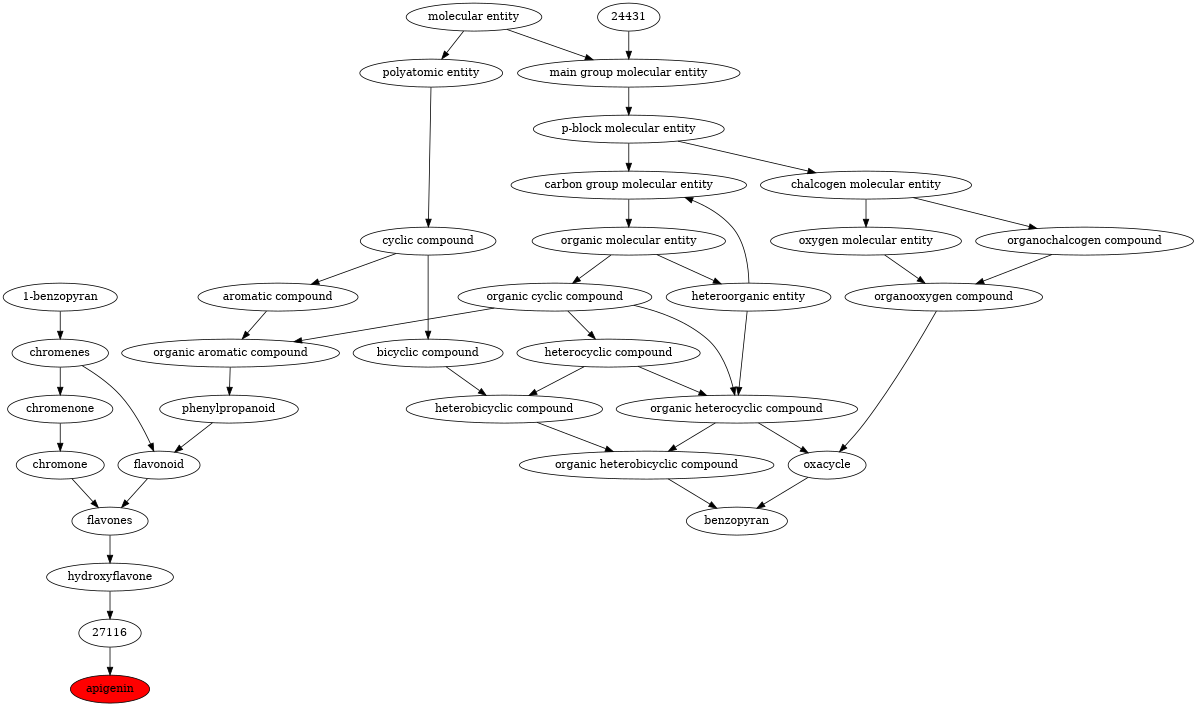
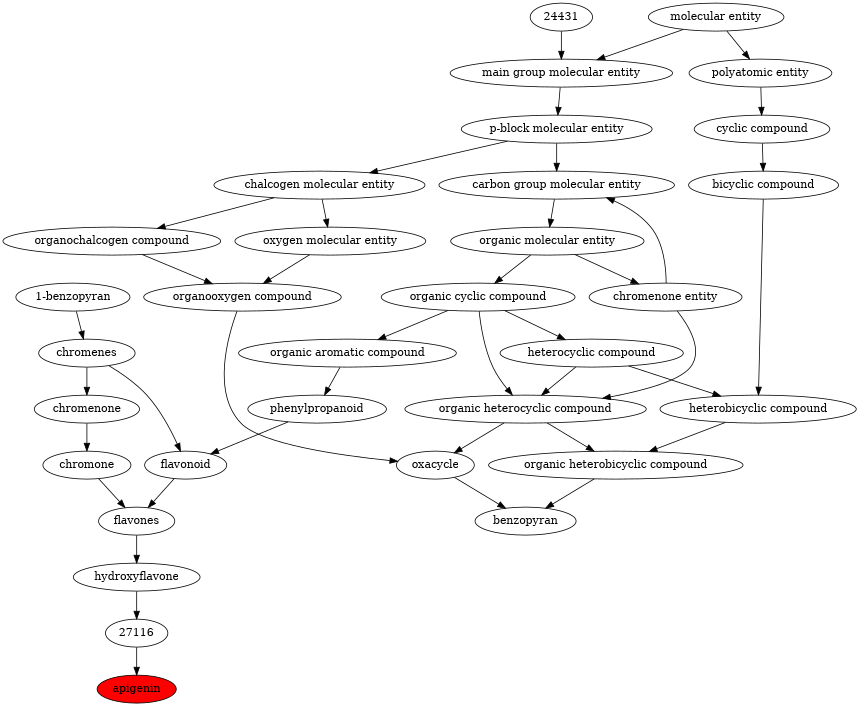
  digraph {
    n1 [fillcolor=red label=apigenin style=filled]
    n2 [label=27116]
    n3 [label=hydroxyflavone]
    n4 [label=flavones]
    n5 [label=chromone]
    n6 [label=flavonoid]
    n7 [label=chromenone]
    n8 [label=chromenes]
    n9 [label=phenylpropanoid]
    n10 [label="1-benzopyran"]
    n11 [label="organic aromatic compound"]
    n12 [label=benzopyran]
    n13 [label="organic cyclic compound"]
    n14 [label="organic heterocyclic compound"]
    n15 [label="heterocyclic compound"]
    n16 [label=oxacycle]
    n17 [label="organic heterobicyclic compound"]
-   n18 [label="aromatic compound"]
    n19 [label="organic molecular entity"]
-   n20 [label="heteroorganic entity"]
+   n20 [label="chromenone entity"]
    n21 [label="carbon group molecular entity"]
    n22 [label="cyclic compound"]
    n23 [label="bicyclic compound"]
    n24 [label="heterobicyclic compound"]
    n25 [label="organooxygen compound"]
    n26 [label="polyatomic entity"]
    n27 [label="organochalcogen compound"]
    n28 [label="oxygen molecular entity"]
    n29 [label="p-block molecular entity"]
    n30 [label="chalcogen molecular entity"]
    n31 [label="molecular entity"]
    n32 [label="main group molecular entity"]
    n33 [label=24431]
    n2 -> n1
    n3 -> n2
    n4 -> n3
    n5 -> n4
    n6 -> n4
    n7 -> n5
    n8 -> n6
    n8 -> n7
    n9 -> n6
    n10 -> n8
    n11 -> n9
    n13 -> n11
    n13 -> n14
    n13 -> n15
    n14 -> n16
    n14 -> n17
    n15 -> n14
    n15 -> n24
    n16 -> n12
    n17 -> n12
-   n18 -> n11
    n19 -> n13
    n19 -> n20
    n20 -> n14
    n20 -> n21
    n21 -> n19
-   n22 -> n18
    n22 -> n23
    n23 -> n24
    n24 -> n17
    n25 -> n16
    n26 -> n22
    n27 -> n25
    n28 -> n25
    n29 -> n21
    n29 -> n30
    n30 -> n27
    n30 -> n28
    n31 -> n26
    n31 -> n32
    n32 -> n29
    n33 -> n32
  }
